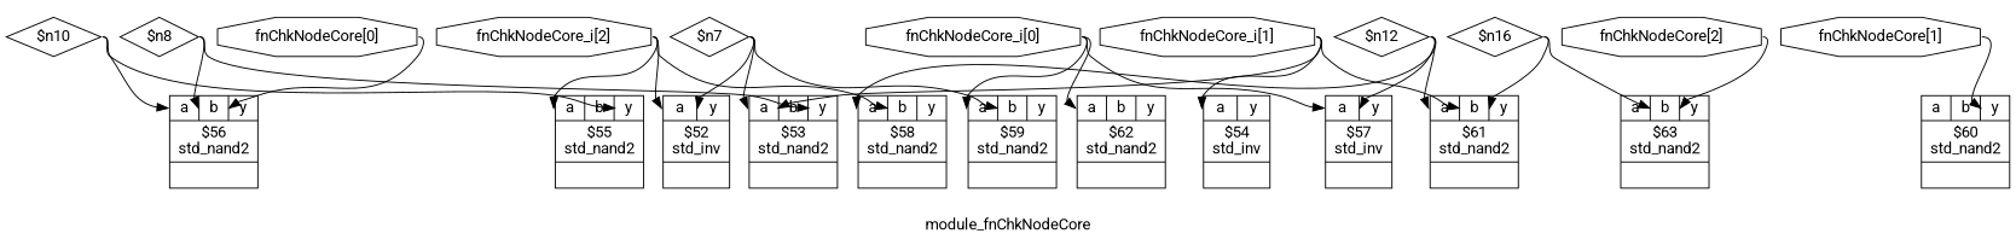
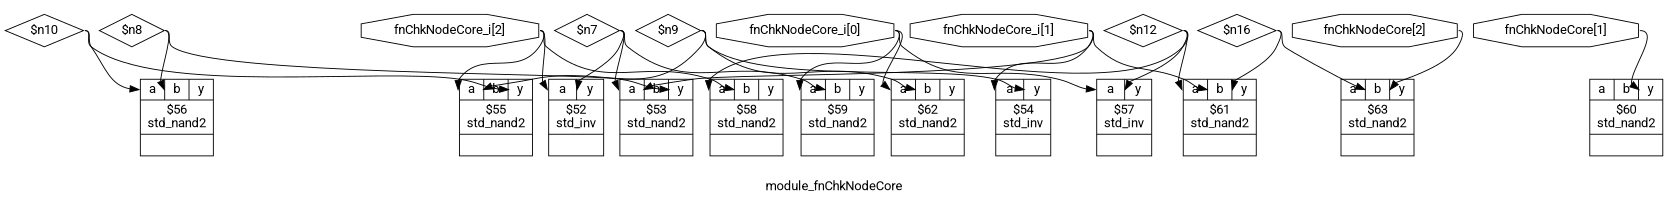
  digraph {
    fontname=Roboto
    label=module_fnChkNodeCore
    rankdir=TB
    remincross=true
    node [fontname=Roboto shape=record]
    edge [color=black fontname=Roboto headport="p17:w" tailport=e]
-   n1 [color=black fontcolor=black label="fnChkNodeCore[0]" shape=octagon]
    n2 [label="{{<p17> a|<p20> b|<p18> y}|$56\nstd_nand2|{}}"]
    n3 [color=black fontcolor=black label="fnChkNodeCore[1]" shape=octagon]
    n4 [label="{{<p17> a|<p20> b|<p18> y}|$60\nstd_nand2|{}}"]
    n5 [color=black fontcolor=black label="fnChkNodeCore[2]" shape=octagon]
    n6 [label="{{<p17> a|<p20> b|<p18> y}|$63\nstd_nand2|{}}"]
    n7 [color=black fontcolor=black label="fnChkNodeCore_i[0]" shape=octagon]
    n8 [label="{{<p17> a|<p18> y}|$57\nstd_inv|{}}"]
    n9 [label="{{<p17> a|<p20> b|<p18> y}|$59\nstd_nand2|{}}"]
    n10 [label="{{<p17> a|<p20> b|<p18> y}|$62\nstd_nand2|{}}"]
    n11 [color=black fontcolor=black label="fnChkNodeCore_i[1]" shape=octagon]
    n12 [label="{{<p17> a|<p20> b|<p18> y}|$53\nstd_nand2|{}}"]
    n13 [label="{{<p17> a|<p18> y}|$54\nstd_inv|{}}"]
    n14 [label="{{<p17> a|<p20> b|<p18> y}|$61\nstd_nand2|{}}"]
    n15 [color=black fontcolor=black label="fnChkNodeCore_i[2]" shape=octagon]
    n16 [label="{{<p17> a|<p18> y}|$52\nstd_inv|{}}"]
    n17 [label="{{<p17> a|<p20> b|<p18> y}|$55\nstd_nand2|{}}"]
    n18 [label="{{<p17> a|<p20> b|<p18> y}|$58\nstd_nand2|{}}"]
+   n19 [label="$n9" shape=diamond]
    n20 [label="$n10" shape=diamond]
    n21 [label="$n12" shape=diamond]
    n22 [label="$n16" shape=diamond]
    n23 [label="$n7" shape=diamond]
    n24 [label="$n8" shape=diamond]
-   n1 -> n2 [headport="p18:w"]
    n3 -> n4 [headport="p18:w"]
    n5 -> n6 [headport="p18:w"]
    n7 -> n8
    n7 -> n9
    n7 -> n10
    n11 -> n12 [headport="p20:w"]
    n11 -> n13
    n11 -> n14 [headport="p20:w"]
    n15 -> n16
    n15 -> n17
    n15 -> n18 [headport="p20:w"]
+   n19 -> n10 [headport="p20:w"]
+   n19 -> n13 [headport="p18:w"]
+   n19 -> n17 [headport="p20:w"]
    n20 -> n2
    n20 -> n17 [headport="p18:w"]
    n21 -> n8 [headport="p18:w"]
    n21 -> n14
    n21 -> n18
    n22 -> n6 [headport="p20:w"]
    n22 -> n14 [headport="p18:w"]
    n23 -> n9 [headport="p20:w"]
    n23 -> n12
    n23 -> n16 [headport="p18:w"]
    n24 -> n2 [headport="p20:w"]
    n24 -> n12 [headport="p18:w"]
  }
